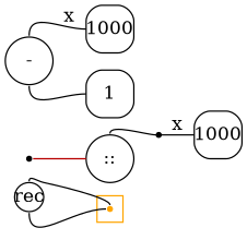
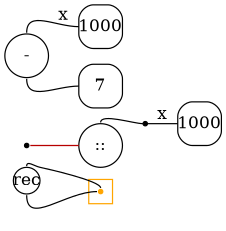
  digraph {
    labeldistance=0
    nodesep=.175
    rankdir=LR
    ranksep=.175
    node [color="#000000" fixedsize=true orientation=90 shape=point style=rounded]
    edge [arrowhead=none arrowtail=none headport=w tailport=n]
    ndcluster_nd72 [color=orange style=""]
    nd1 [color="" orientation="" style=""]
    n3 [label="::" shape=circle orientation=""]
    n4 [label=" " color=""]
    n5 [height=.3 label=rec shape=circle width=.3 orientation=""]
    n6 [label=1000 shape=square]
    n7 [label="-" shape=circle orientation=""]
-   n8 [label=1 shape=square]
+   n8 [label=7 shape=square]
    n9 [label=1000 shape=square]
    subgraph cluster_1 {
      color=orange
      style=fill
      ndcluster_nd72
    }
    nd1 -> n3 [color="#b70000" tailport=e]
    n3 -> n4
    n4 -> n6 [label=x tailport=e]
    n5 -> ndcluster_nd72 [dir=back headport=n]
    n5 -> ndcluster_nd72 [tailport=s]
    n7 -> n8 [tailport=s]
    n7 -> n9 [label=x]
  }
